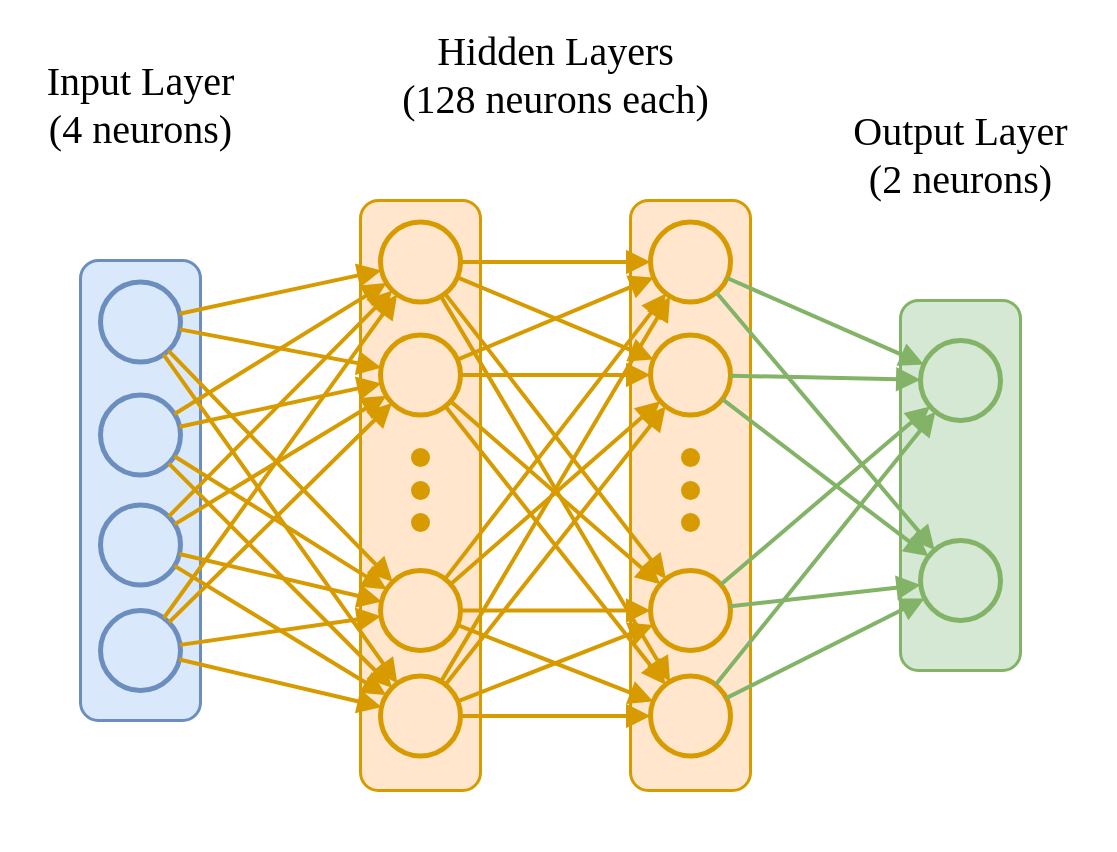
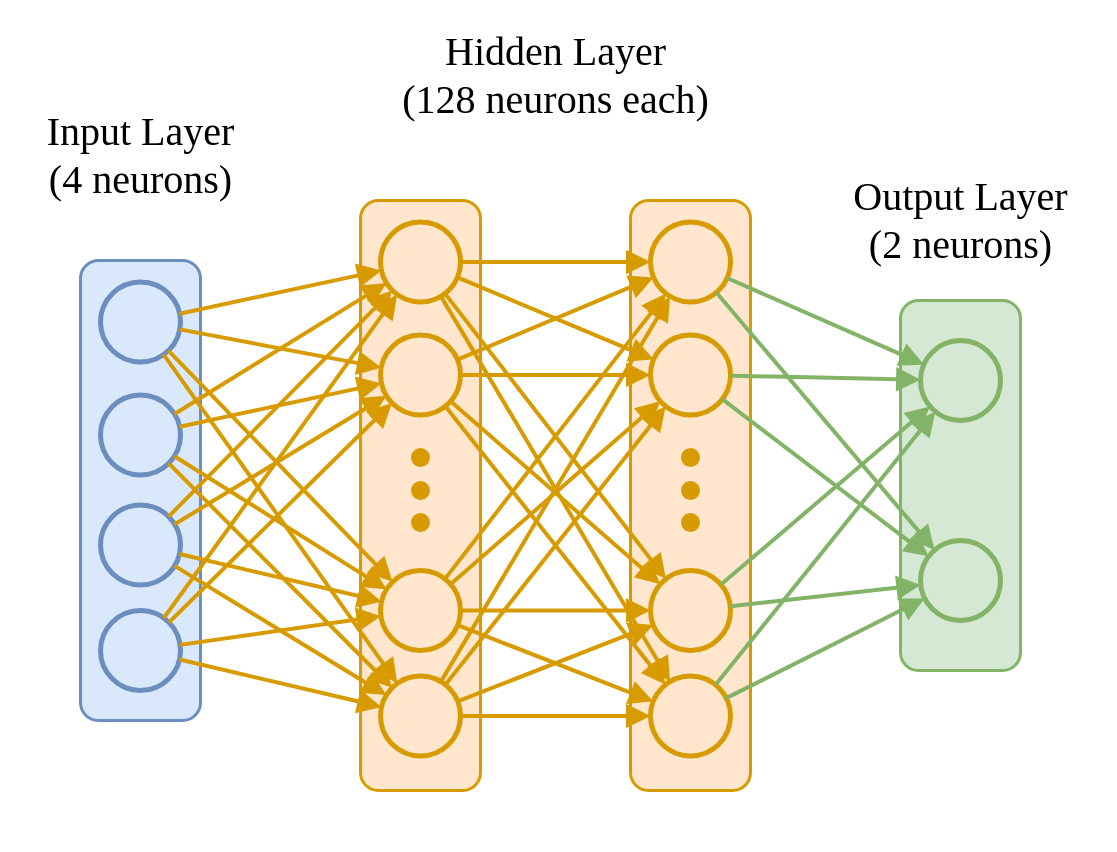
  <mxCell id="0" />
  <mxCell id="1" parent="0" />
  <mxCell id="2" value="" style="group" vertex="1" connectable="0" parent="1"><mxGeometry x="80" y="260" width="120" height="460" as="geometry" /></mxCell>
  <mxCell id="3" value="" style="rounded=1;whiteSpace=wrap;html=1;fillColor=#DAE8FC;strokeColor=#6c8ebf;strokeWidth=3;" vertex="1" parent="2"><mxGeometry width="120" height="460" as="geometry" /></mxCell>
  <mxCell id="4" value="" style="ellipse;whiteSpace=wrap;html=1;aspect=fixed;strokeWidth=5;fillColor=#dae8fc;strokeColor=#6c8ebf;" vertex="1" parent="2"><mxGeometry x="20" y="21.5" width="80" height="80" as="geometry" /></mxCell>
  <mxCell id="5" value="" style="ellipse;whiteSpace=wrap;html=1;aspect=fixed;strokeWidth=5;fillColor=#dae8fc;strokeColor=#6c8ebf;" vertex="1" parent="2"><mxGeometry x="20" y="134.5" width="80" height="80" as="geometry" /></mxCell>
  <mxCell id="6" value="" style="ellipse;whiteSpace=wrap;html=1;aspect=fixed;strokeWidth=5;fillColor=#dae8fc;strokeColor=#6c8ebf;" vertex="1" parent="2"><mxGeometry x="20" y="244.5" width="80" height="80" as="geometry" /></mxCell>
  <mxCell id="7" value="" style="ellipse;whiteSpace=wrap;html=1;aspect=fixed;strokeWidth=5;fillColor=#dae8fc;strokeColor=#6c8ebf;" vertex="1" parent="2"><mxGeometry x="20" y="350" width="80" height="80" as="geometry" /></mxCell>
  <mxCell id="8" value="" style="group;" vertex="1" connectable="0" parent="1"><mxGeometry x="360" y="200" width="120" height="590" as="geometry" /></mxCell>
  <mxCell id="9" value="" style="rounded=1;whiteSpace=wrap;html=1;fillColor=#ffe6cc;strokeColor=#d79b00;strokeWidth=3;" vertex="1" parent="8"><mxGeometry width="120" height="590" as="geometry" /></mxCell>
  <mxCell id="10" value="" style="ellipse;whiteSpace=wrap;html=1;aspect=fixed;strokeWidth=5;fillColor=#ffe6cc;strokeColor=#d79b00;" vertex="1" parent="8"><mxGeometry x="20" y="21.5" width="80" height="80" as="geometry" /></mxCell>
  <mxCell id="11" value="" style="ellipse;whiteSpace=wrap;html=1;aspect=fixed;strokeWidth=5;fillColor=#ffe6cc;strokeColor=#d79b00;" vertex="1" parent="8"><mxGeometry x="20" y="134.5" width="80" height="80" as="geometry" /></mxCell>
  <mxCell id="12" value="" style="ellipse;whiteSpace=wrap;html=1;aspect=fixed;strokeWidth=5;fillColor=#ffe6cc;strokeColor=#d79b00;" vertex="1" parent="8"><mxGeometry x="20" y="370" width="80" height="80" as="geometry" /></mxCell>
  <mxCell id="13" value="" style="ellipse;whiteSpace=wrap;html=1;aspect=fixed;strokeWidth=5;fillColor=#ffe6cc;strokeColor=#d79b00;" vertex="1" parent="8"><mxGeometry x="20" y="475.5" width="80" height="80" as="geometry" /></mxCell>
  <mxCell id="14" value="" style="group" vertex="1" connectable="0" parent="8"><mxGeometry x="53" y="250" width="14" height="79" as="geometry" /></mxCell>
  <mxCell id="15" value="" style="ellipse;whiteSpace=wrap;html=1;aspect=fixed;strokeWidth=5;fillColor=light-dark(#d79b00, #36210a);strokeColor=#d79b00;fillStyle=auto;" vertex="1" parent="14"><mxGeometry width="14" height="14" as="geometry" /></mxCell>
  <mxCell id="16" value="" style="ellipse;whiteSpace=wrap;html=1;aspect=fixed;strokeWidth=5;fillColor=light-dark(#d79b00, #36210a);strokeColor=#d79b00;fillStyle=auto;" vertex="1" parent="14"><mxGeometry y="33" width="14" height="14" as="geometry" /></mxCell>
  <mxCell id="17" value="" style="ellipse;whiteSpace=wrap;html=1;aspect=fixed;strokeWidth=5;fillColor=light-dark(#d79b00, #36210a);strokeColor=#d79b00;fillStyle=auto;" vertex="1" parent="14"><mxGeometry y="65" width="14" height="14" as="geometry" /></mxCell>
  <mxCell id="18" value="" style="group;" vertex="1" connectable="0" parent="1"><mxGeometry x="630" y="200" width="120" height="590" as="geometry" /></mxCell>
  <mxCell id="19" value="" style="rounded=1;whiteSpace=wrap;html=1;fillColor=#ffe6cc;strokeColor=#d79b00;strokeWidth=3;" vertex="1" parent="18"><mxGeometry width="120" height="590" as="geometry" /></mxCell>
  <mxCell id="20" value="" style="ellipse;whiteSpace=wrap;html=1;aspect=fixed;strokeWidth=5;fillColor=#ffe6cc;strokeColor=#d79b00;" vertex="1" parent="18"><mxGeometry x="20" y="21.5" width="80" height="80" as="geometry" /></mxCell>
  <mxCell id="21" value="" style="ellipse;whiteSpace=wrap;html=1;aspect=fixed;strokeWidth=5;fillColor=#ffe6cc;strokeColor=#d79b00;" vertex="1" parent="18"><mxGeometry x="20" y="134.5" width="80" height="80" as="geometry" /></mxCell>
  <mxCell id="22" value="" style="ellipse;whiteSpace=wrap;html=1;aspect=fixed;strokeWidth=5;fillColor=#ffe6cc;strokeColor=#d79b00;" vertex="1" parent="18"><mxGeometry x="20" y="370" width="80" height="80" as="geometry" /></mxCell>
  <mxCell id="23" value="" style="ellipse;whiteSpace=wrap;html=1;aspect=fixed;strokeWidth=5;fillColor=#ffe6cc;strokeColor=#d79b00;" vertex="1" parent="18"><mxGeometry x="20" y="475.5" width="80" height="80" as="geometry" /></mxCell>
  <mxCell id="24" value="" style="group" vertex="1" connectable="0" parent="18"><mxGeometry x="53" y="250" width="14" height="79" as="geometry" /></mxCell>
  <mxCell id="25" value="" style="ellipse;whiteSpace=wrap;html=1;aspect=fixed;strokeWidth=5;fillColor=light-dark(#d79b00, #36210a);strokeColor=#d79b00;fillStyle=auto;" vertex="1" parent="24"><mxGeometry width="14" height="14" as="geometry" /></mxCell>
  <mxCell id="26" value="" style="ellipse;whiteSpace=wrap;html=1;aspect=fixed;strokeWidth=5;fillColor=light-dark(#d79b00, #36210a);strokeColor=#d79b00;fillStyle=auto;" vertex="1" parent="24"><mxGeometry y="33" width="14" height="14" as="geometry" /></mxCell>
  <mxCell id="27" value="" style="ellipse;whiteSpace=wrap;html=1;aspect=fixed;strokeWidth=5;fillColor=light-dark(#d79b00, #36210a);strokeColor=#d79b00;fillStyle=auto;" vertex="1" parent="24"><mxGeometry y="65" width="14" height="14" as="geometry" /></mxCell>
  <mxCell id="28" value="" style="group" vertex="1" connectable="0" parent="1"><mxGeometry x="900" y="370" width="120" height="460" as="geometry" /></mxCell>
  <mxCell id="29" value="" style="rounded=1;whiteSpace=wrap;html=1;fillColor=#d5e8d4;strokeColor=#82b366;strokeWidth=3;" vertex="1" parent="28"><mxGeometry y="-70" width="120" height="370" as="geometry" /></mxCell>
  <mxCell id="30" value="" style="ellipse;whiteSpace=wrap;html=1;aspect=fixed;strokeWidth=5;fillColor=#d5e8d4;strokeColor=#82b366;" vertex="1" parent="28"><mxGeometry x="20" y="-30" width="80" height="80" as="geometry" /></mxCell>
  <mxCell id="31" value="" style="ellipse;whiteSpace=wrap;html=1;aspect=fixed;strokeWidth=5;fillColor=#d5e8d4;strokeColor=#82b366;" vertex="1" parent="28"><mxGeometry x="20" y="170" width="80" height="80" as="geometry" /></mxCell>
  <mxCell id="32" style="edgeStyle=none;html=1;strokeWidth=4;endArrow=block;endFill=1;endSize=14;fillColor=#ffe6cc;strokeColor=#d79b00;" edge="1" parent="1" source="4" target="10"><mxGeometry relative="1" as="geometry" /></mxCell>
  <mxCell id="33" style="edgeStyle=none;html=1;strokeWidth=4;endArrow=block;endFill=1;endSize=14;fillColor=#ffe6cc;strokeColor=#d79b00;" edge="1" parent="1" source="4" target="11"><mxGeometry relative="1" as="geometry"><mxPoint x="108" y="325" as="sourcePoint" /><mxPoint x="391" y="278" as="targetPoint" /></mxGeometry></mxCell>
  <mxCell id="34" style="edgeStyle=none;html=1;strokeWidth=4;endArrow=block;endFill=1;endSize=14;fillColor=#ffe6cc;strokeColor=#d79b00;" edge="1" parent="1" source="4" target="12"><mxGeometry relative="1" as="geometry"><mxPoint x="109" y="337" as="sourcePoint" /><mxPoint x="390" y="379" as="targetPoint" /></mxGeometry></mxCell>
  <mxCell id="35" style="edgeStyle=none;html=1;strokeWidth=4;endArrow=block;endFill=1;endSize=14;fillColor=#ffe6cc;strokeColor=#d79b00;" edge="1" parent="1" source="4" target="13"><mxGeometry relative="1" as="geometry"><mxPoint x="100" y="356" as="sourcePoint" /><mxPoint x="399" y="595" as="targetPoint" /></mxGeometry></mxCell>
  <mxCell id="36" style="edgeStyle=none;html=1;strokeWidth=4;endArrow=block;endFill=1;endSize=14;fillColor=#ffe6cc;strokeColor=#d79b00;" edge="1" parent="1" source="5" target="10"><mxGeometry relative="1" as="geometry"><mxPoint x="96" y="361" as="sourcePoint" /><mxPoint x="403" y="696" as="targetPoint" /></mxGeometry></mxCell>
  <mxCell id="37" style="edgeStyle=none;html=1;strokeWidth=4;endArrow=block;endFill=1;endSize=14;fillColor=#ffe6cc;strokeColor=#d79b00;" edge="1" parent="1" source="5" target="11"><mxGeometry relative="1" as="geometry"><mxPoint x="105" y="427" as="sourcePoint" /><mxPoint x="394" y="289" as="targetPoint" /></mxGeometry></mxCell>
  <mxCell id="38" style="edgeStyle=none;html=1;strokeWidth=4;endArrow=block;endFill=1;endSize=14;fillColor=#ffe6cc;strokeColor=#d79b00;" edge="1" parent="1" source="5" target="12"><mxGeometry relative="1" as="geometry"><mxPoint x="108" y="438" as="sourcePoint" /><mxPoint x="391" y="391" as="targetPoint" /></mxGeometry></mxCell>
  <mxCell id="39" style="edgeStyle=none;html=1;strokeWidth=4;endArrow=block;endFill=1;endSize=14;fillColor=#ffe6cc;strokeColor=#d79b00;" edge="1" parent="1" source="5" target="13"><mxGeometry relative="1" as="geometry"><mxPoint x="105" y="462" as="sourcePoint" /><mxPoint x="394" y="603" as="targetPoint" /></mxGeometry></mxCell>
  <mxCell id="40" style="edgeStyle=none;html=1;strokeWidth=4;endArrow=block;endFill=1;endSize=14;fillColor=#ffe6cc;strokeColor=#d79b00;" edge="1" parent="1" source="6" target="10"><mxGeometry relative="1" as="geometry"><mxPoint x="101" y="469" as="sourcePoint" /><mxPoint x="398" y="701" as="targetPoint" /></mxGeometry></mxCell>
  <mxCell id="41" style="edgeStyle=none;html=1;strokeWidth=4;endArrow=block;endFill=1;endSize=14;fillColor=#ffe6cc;strokeColor=#d79b00;" edge="1" parent="1" source="6" target="11"><mxGeometry relative="1" as="geometry"><mxPoint x="100" y="530" as="sourcePoint" /><mxPoint x="399" y="296" as="targetPoint" /></mxGeometry></mxCell>
  <mxCell id="42" style="edgeStyle=none;html=1;strokeWidth=4;endArrow=block;endFill=1;endSize=14;fillColor=#ffe6cc;strokeColor=#d79b00;" edge="1" parent="1" source="6" target="12"><mxGeometry relative="1" as="geometry"><mxPoint x="105" y="537" as="sourcePoint" /><mxPoint x="394" y="402" as="targetPoint" /></mxGeometry></mxCell>
  <mxCell id="43" style="edgeStyle=none;html=1;strokeWidth=4;endArrow=block;endFill=1;endSize=14;fillColor=#ffe6cc;strokeColor=#d79b00;" edge="1" parent="1" source="6" target="13"><mxGeometry relative="1" as="geometry"><mxPoint x="108" y="562" as="sourcePoint" /><mxPoint x="391" y="613" as="targetPoint" /></mxGeometry></mxCell>
  <mxCell id="44" style="edgeStyle=none;html=1;strokeWidth=4;endArrow=block;endFill=1;endSize=14;fillColor=#ffe6cc;strokeColor=#d79b00;" edge="1" parent="1" source="7" target="10"><mxGeometry relative="1" as="geometry"><mxPoint x="105" y="572" as="sourcePoint" /><mxPoint x="394" y="708" as="targetPoint" /></mxGeometry></mxCell>
  <mxCell id="45" style="edgeStyle=none;html=1;strokeWidth=4;endArrow=block;endFill=1;endSize=14;fillColor=#ffe6cc;strokeColor=#d79b00;" edge="1" parent="1" source="7" target="11"><mxGeometry relative="1" as="geometry"><mxPoint x="115" y="582" as="sourcePoint" /><mxPoint x="402" y="300" as="targetPoint" /></mxGeometry></mxCell>
  <mxCell id="46" style="edgeStyle=none;html=1;strokeWidth=4;endArrow=block;endFill=1;endSize=14;fillColor=#ffe6cc;strokeColor=#d79b00;" edge="1" parent="1" source="7" target="12"><mxGeometry relative="1" as="geometry"><mxPoint x="96" y="631" as="sourcePoint" /><mxPoint x="403" y="301" as="targetPoint" /></mxGeometry></mxCell>
  <mxCell id="47" style="edgeStyle=none;html=1;strokeWidth=4;endArrow=block;endFill=1;endSize=14;fillColor=#ffe6cc;strokeColor=#d79b00;" edge="1" parent="1" source="7" target="13"><mxGeometry relative="1" as="geometry"><mxPoint x="109" y="656" as="sourcePoint" /><mxPoint x="390" y="624" as="targetPoint" /></mxGeometry></mxCell>
  <mxCell id="48" style="edgeStyle=none;html=1;strokeWidth=4;endArrow=block;endFill=1;endSize=14;fillColor=#ffe6cc;strokeColor=#d79b00;" edge="1" parent="1" source="10" target="20"><mxGeometry relative="1" as="geometry"><mxPoint x="108" y="325" as="sourcePoint" /><mxPoint x="391" y="278" as="targetPoint" /></mxGeometry></mxCell>
  <mxCell id="49" style="edgeStyle=none;html=1;strokeWidth=4;endArrow=block;endFill=1;endSize=14;fillColor=#ffe6cc;strokeColor=#d79b00;" edge="1" parent="1" source="10" target="21"><mxGeometry relative="1" as="geometry"><mxPoint x="470" y="272" as="sourcePoint" /><mxPoint x="730" y="272" as="targetPoint" /></mxGeometry></mxCell>
  <mxCell id="50" style="edgeStyle=none;html=1;strokeWidth=4;endArrow=block;endFill=1;endSize=14;fillColor=#ffe6cc;strokeColor=#d79b00;" edge="1" parent="1" source="10" target="22"><mxGeometry relative="1" as="geometry"><mxPoint x="468" y="284" as="sourcePoint" /><mxPoint x="732" y="372" as="targetPoint" /></mxGeometry></mxCell>
  <mxCell id="51" style="edgeStyle=none;html=1;strokeWidth=4;endArrow=block;endFill=1;endSize=14;fillColor=#ffe6cc;strokeColor=#d79b00;" edge="1" parent="1" source="10" target="23"><mxGeometry relative="1" as="geometry"><mxPoint x="458" y="300" as="sourcePoint" /><mxPoint x="742" y="591" as="targetPoint" /></mxGeometry></mxCell>
  <mxCell id="52" style="edgeStyle=none;html=1;strokeWidth=4;endArrow=block;endFill=1;endSize=14;fillColor=#ffe6cc;strokeColor=#d79b00;" edge="1" parent="1" source="11" target="20"><mxGeometry relative="1" as="geometry"><mxPoint x="454" y="304" as="sourcePoint" /><mxPoint x="746" y="693" as="targetPoint" /></mxGeometry></mxCell>
  <mxCell id="53" style="edgeStyle=none;html=1;strokeWidth=4;endArrow=block;endFill=1;endSize=14;fillColor=#ffe6cc;strokeColor=#d79b00;" edge="1" parent="1" source="11" target="21"><mxGeometry relative="1" as="geometry"><mxPoint x="468" y="372" as="sourcePoint" /><mxPoint x="732" y="284" as="targetPoint" /></mxGeometry></mxCell>
  <mxCell id="54" style="edgeStyle=none;html=1;strokeWidth=4;endArrow=block;endFill=1;endSize=14;fillColor=#ffe6cc;strokeColor=#d79b00;" edge="1" parent="1" source="11" target="22"><mxGeometry relative="1" as="geometry"><mxPoint x="470" y="385" as="sourcePoint" /><mxPoint x="730" y="385" as="targetPoint" /></mxGeometry></mxCell>
  <mxCell id="55" style="edgeStyle=none;html=1;strokeWidth=4;endArrow=block;endFill=1;endSize=14;fillColor=#ffe6cc;strokeColor=#d79b00;" edge="1" parent="1" source="11" target="23"><mxGeometry relative="1" as="geometry"><mxPoint x="463" y="407" as="sourcePoint" /><mxPoint x="737" y="597" as="targetPoint" /></mxGeometry></mxCell>
  <mxCell id="56" style="edgeStyle=none;html=1;strokeWidth=4;endArrow=block;endFill=1;endSize=14;fillColor=#ffe6cc;strokeColor=#d79b00;" edge="1" parent="1" source="12" target="20"><mxGeometry relative="1" as="geometry"><mxPoint x="458" y="413" as="sourcePoint" /><mxPoint x="742" y="697" as="targetPoint" /></mxGeometry></mxCell>
  <mxCell id="57" style="edgeStyle=none;html=1;strokeWidth=4;endArrow=block;endFill=1;endSize=14;fillColor=#ffe6cc;strokeColor=#d79b00;" edge="1" parent="1" source="12" target="21"><mxGeometry relative="1" as="geometry"><mxPoint x="458" y="591" as="sourcePoint" /><mxPoint x="742" y="300" as="targetPoint" /></mxGeometry></mxCell>
  <mxCell id="58" style="edgeStyle=none;html=1;strokeWidth=4;endArrow=block;endFill=1;endSize=14;fillColor=#ffe6cc;strokeColor=#d79b00;" edge="1" parent="1" source="12" target="22"><mxGeometry relative="1" as="geometry"><mxPoint x="463" y="597" as="sourcePoint" /><mxPoint x="737" y="407" as="targetPoint" /></mxGeometry></mxCell>
  <mxCell id="59" style="edgeStyle=none;html=1;strokeWidth=4;endArrow=block;endFill=1;endSize=14;fillColor=#ffe6cc;strokeColor=#d79b00;" edge="1" parent="1" source="12" target="23"><mxGeometry relative="1" as="geometry"><mxPoint x="470" y="620" as="sourcePoint" /><mxPoint x="730" y="620" as="targetPoint" /></mxGeometry></mxCell>
  <mxCell id="60" style="edgeStyle=none;html=1;strokeWidth=4;endArrow=block;endFill=1;endSize=14;fillColor=#ffe6cc;strokeColor=#d79b00;" edge="1" parent="1" source="13" target="20"><mxGeometry relative="1" as="geometry"><mxPoint x="468" y="632" as="sourcePoint" /><mxPoint x="732" y="714" as="targetPoint" /></mxGeometry></mxCell>
  <mxCell id="61" style="edgeStyle=none;html=1;strokeWidth=4;endArrow=block;endFill=1;endSize=14;fillColor=#ffe6cc;strokeColor=#d79b00;" edge="1" parent="1" source="13" target="21"><mxGeometry relative="1" as="geometry"><mxPoint x="454" y="693" as="sourcePoint" /><mxPoint x="746" y="304" as="targetPoint" /></mxGeometry></mxCell>
  <mxCell id="62" style="edgeStyle=none;html=1;strokeWidth=4;endArrow=block;endFill=1;endSize=14;fillColor=#ffe6cc;strokeColor=#d79b00;" edge="1" parent="1" source="13" target="22"><mxGeometry relative="1" as="geometry"><mxPoint x="458" y="697" as="sourcePoint" /><mxPoint x="742" y="413" as="targetPoint" /></mxGeometry></mxCell>
  <mxCell id="63" style="edgeStyle=none;html=1;strokeWidth=4;endArrow=block;endFill=1;endSize=14;fillColor=#ffe6cc;strokeColor=#d79b00;" edge="1" parent="1" source="13" target="23"><mxGeometry relative="1" as="geometry"><mxPoint x="468" y="714" as="sourcePoint" /><mxPoint x="732" y="632" as="targetPoint" /></mxGeometry></mxCell>
  <mxCell id="64" style="edgeStyle=none;html=1;strokeWidth=4;endArrow=block;endFill=1;endSize=14;fillColor=#d5e8d4;strokeColor=#82b366;" edge="1" parent="1" source="20" target="30"><mxGeometry relative="1" as="geometry"><mxPoint x="470" y="272" as="sourcePoint" /><mxPoint x="730" y="272" as="targetPoint" /></mxGeometry></mxCell>
  <mxCell id="65" style="edgeStyle=none;html=1;strokeWidth=4;endArrow=block;endFill=1;endSize=14;fillColor=#d5e8d4;strokeColor=#82b366;" edge="1" parent="1" source="21" target="30"><mxGeometry relative="1" as="geometry"><mxPoint x="805" y="290" as="sourcePoint" /><mxPoint x="1055" y="423" as="targetPoint" /></mxGeometry></mxCell>
  <mxCell id="66" style="edgeStyle=none;html=1;strokeWidth=4;endArrow=block;endFill=1;endSize=14;fillColor=#d5e8d4;strokeColor=#82b366;" edge="1" parent="1" source="22" target="30"><mxGeometry relative="1" as="geometry"><mxPoint x="809" y="391" as="sourcePoint" /><mxPoint x="1051" y="435" as="targetPoint" /></mxGeometry></mxCell>
  <mxCell id="67" style="edgeStyle=none;html=1;strokeWidth=4;endArrow=block;endFill=1;endSize=14;fillColor=#d5e8d4;strokeColor=#82b366;" edge="1" parent="1" source="23" target="31"><mxGeometry relative="1" as="geometry"><mxPoint x="805" y="601" as="sourcePoint" /><mxPoint x="1055" y="461" as="targetPoint" /></mxGeometry></mxCell>
  <mxCell id="68" style="edgeStyle=none;html=1;strokeWidth=4;endArrow=block;endFill=1;endSize=14;fillColor=#d5e8d4;strokeColor=#82b366;" edge="1" parent="1" source="23" target="30"><mxGeometry relative="1" as="geometry"><mxPoint x="805" y="707" as="sourcePoint" /><mxPoint x="1055" y="573" as="targetPoint" /></mxGeometry></mxCell>
  <mxCell id="69" style="edgeStyle=none;html=1;strokeWidth=4;endArrow=block;endFill=1;endSize=14;fillColor=#d5e8d4;strokeColor=#82b366;" edge="1" parent="1" source="22" target="31"><mxGeometry relative="1" as="geometry"><mxPoint x="800" y="699" as="sourcePoint" /><mxPoint x="1060" y="468" as="targetPoint" /></mxGeometry></mxCell>
  <mxCell id="70" style="edgeStyle=none;html=1;strokeWidth=4;endArrow=block;endFill=1;endSize=14;fillColor=#d5e8d4;strokeColor=#82b366;" edge="1" parent="1" source="21" target="31"><mxGeometry relative="1" as="geometry"><mxPoint x="809" y="612" as="sourcePoint" /><mxPoint x="1051" y="563" as="targetPoint" /></mxGeometry></mxCell>
  <mxCell id="71" style="edgeStyle=none;html=1;strokeWidth=4;endArrow=block;endFill=1;endSize=14;fillColor=#d5e8d4;strokeColor=#82b366;" edge="1" parent="1" source="20" target="31"><mxGeometry relative="1" as="geometry"><mxPoint x="805" y="403" as="sourcePoint" /><mxPoint x="1055" y="536" as="targetPoint" /></mxGeometry></mxCell>
- <mxCell id="72" value="Hidden Layers&lt;div&gt;(128 neurons each)&lt;/div&gt;" style="text;html=1;align=center;verticalAlign=middle;resizable=0;points=[];autosize=1;strokeColor=none;fillColor=none;fontSize=40;fontFamily=Comic Sans MS;fontStyle=0" vertex="1" parent="1"><mxGeometry x="370" y="20" width="370" height="110" as="geometry" /></mxCell>
- <mxCell id="73" value="&lt;div&gt;Input Layer&lt;/div&gt;&lt;div&gt;(4 neurons)&lt;/div&gt;" style="text;html=1;align=center;verticalAlign=middle;resizable=0;points=[];autosize=1;strokeColor=none;fillColor=none;fontSize=40;fontFamily=Comic Sans MS;fontStyle=0" vertex="1" parent="1"><mxGeometry x="20" y="50" width="240" height="110" as="geometry" /></mxCell>
- <mxCell id="74" value="&lt;div&gt;Output Layer&lt;/div&gt;&lt;div&gt;(2 neurons)&lt;/div&gt;" style="text;html=1;align=center;verticalAlign=middle;resizable=0;points=[];autosize=1;strokeColor=none;fillColor=none;fontSize=40;fontFamily=Comic Sans MS;fontStyle=0" vertex="1" parent="1"><mxGeometry x="825" y="100" width="270" height="110" as="geometry" /></mxCell>
+ <mxCell id="72" value="Hidden Layer&lt;div&gt;(128 neurons each)&lt;/div&gt;" style="text;html=1;align=center;verticalAlign=middle;resizable=0;points=[];autosize=1;strokeColor=none;fillColor=none;fontSize=40;fontFamily=Comic Sans MS;fontStyle=0" vertex="1" parent="1"><mxGeometry x="370" y="20" width="370" height="110" as="geometry" /></mxCell>
+ <mxCell id="73" value="&lt;div&gt;Input Layer&lt;/div&gt;&lt;div&gt;(4 neurons)&lt;/div&gt;" style="text;html=1;align=center;verticalAlign=middle;resizable=0;points=[];autosize=1;strokeColor=none;fillColor=none;fontSize=40;fontFamily=Comic Sans MS;fontStyle=0" vertex="1" parent="1"><mxGeometry x="20" y="100" width="240" height="110" as="geometry" /></mxCell>
+ <mxCell id="74" value="&lt;div&gt;Output Layer&lt;/div&gt;&lt;div&gt;(2 neurons)&lt;/div&gt;" style="text;html=1;align=center;verticalAlign=middle;resizable=0;points=[];autosize=1;strokeColor=none;fillColor=none;fontSize=40;fontFamily=Comic Sans MS;fontStyle=0" vertex="1" parent="1"><mxGeometry x="825" y="165" width="270" height="110" as="geometry" /></mxCell>
